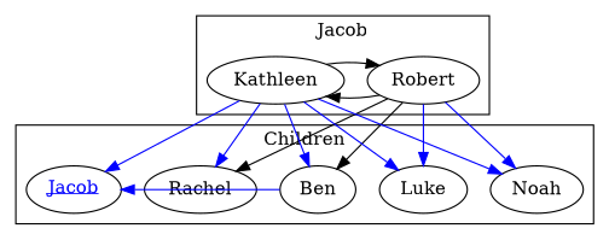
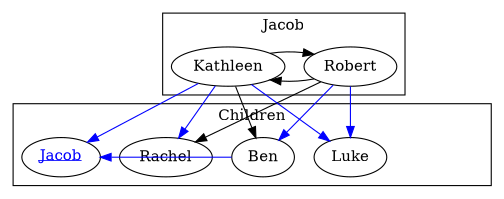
  digraph {
    splines=line
    edge [color=blue]
    Robert
    Kathleen
    n3 [fontcolor=blue label=<<U>Jacob</U>>]
-   Noah
    Ben
    Luke
    Rachel
    subgraph cluster_1 {
      label=Jacob
      subgraph sub_2 {
        label=Parents
        rank=same
        Robert
        Kathleen
      }
    }
    subgraph cluster_3 {
      label=Children
      subgraph sub_4 {
        label=Children
        rank=same
        n3
-       Noah
        Ben
        Luke
        Rachel
      }
    }
    Robert -> Kathleen [color=""]
-   Robert -> Noah
-   Robert -> Ben [color=black]
+   Robert -> Ben
    Robert -> Luke
    Robert -> Rachel [color=black]
    Kathleen -> Robert [color=""]
    Kathleen -> n3
-   Kathleen -> Noah
-   Kathleen -> Ben
+   Kathleen -> Ben [color=black]
    Kathleen -> Luke
    Kathleen -> Rachel
    Ben -> n3
  }
